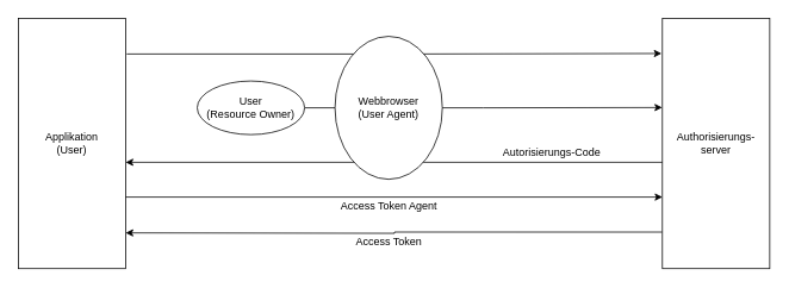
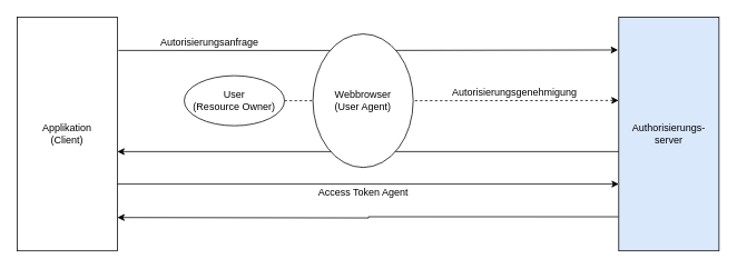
  <mxCell id="0" />
  <mxCell id="1" parent="0" />
- <mxCell id="2" value="Applikation&lt;br&gt;(User)" style="rounded=0;whiteSpace=wrap;html=1;" parent="1" vertex="1"><mxGeometry x="20" y="20" width="120" height="280" as="geometry" /></mxCell>
- <mxCell id="3" value="" style="edgeStyle=orthogonalEdgeStyle;rounded=0;orthogonalLoop=1;jettySize=auto;html=1;entryX=-0.002;entryY=0.356;entryDx=0;entryDy=0;entryPerimeter=0;" parent="1" source="4" target="6" edge="1"><mxGeometry relative="1" as="geometry"><mxPoint x="730" y="119" as="targetPoint" /></mxGeometry></mxCell>
+ <mxCell id="2" value="Applikation&lt;br&gt;(Client)" style="rounded=0;whiteSpace=wrap;html=1;" parent="1" vertex="1"><mxGeometry x="20" y="20" width="120" height="280" as="geometry" /></mxCell>
+ <mxCell id="3" value="" style="edgeStyle=orthogonalEdgeStyle;rounded=0;orthogonalLoop=1;jettySize=auto;html=1;entryX=-0.002;entryY=0.356;entryDx=0;entryDy=0;entryPerimeter=0;dashed=1;" parent="1" source="4" target="6" edge="1"><mxGeometry relative="1" as="geometry"><mxPoint x="730" y="119" as="targetPoint" /></mxGeometry></mxCell>
  <mxCell id="4" value="User&lt;br&gt;(Resource Owner)" style="ellipse;whiteSpace=wrap;html=1;" parent="1" vertex="1"><mxGeometry x="220" y="90" width="120" height="60" as="geometry" /></mxCell>
  <mxCell id="5" style="edgeStyle=orthogonalEdgeStyle;rounded=0;orthogonalLoop=1;jettySize=auto;html=1;entryX=0;entryY=0.714;entryDx=0;entryDy=0;entryPerimeter=0;exitX=1;exitY=0.714;exitDx=0;exitDy=0;exitPerimeter=0;" parent="1" source="2" target="6" edge="1"><mxGeometry relative="1" as="geometry"><mxPoint x="150" y="220" as="sourcePoint" /><mxPoint x="720" y="220" as="targetPoint" /></mxGeometry></mxCell>
- <mxCell id="6" value="Authorisierungs-server" style="rounded=0;whiteSpace=wrap;html=1;" parent="1" vertex="1"><mxGeometry x="740" y="20" width="120" height="280" as="geometry" /></mxCell>
+ <mxCell id="6" value="Authorisierungs-server" style="rounded=0;whiteSpace=wrap;html=1;fillColor=#dae8fc;" parent="1" vertex="1"><mxGeometry x="740" y="20" width="120" height="280" as="geometry" /></mxCell>
  <mxCell id="7" value="" style="endArrow=classic;html=1;rounded=0;edgeStyle=orthogonalEdgeStyle;exitX=1.01;exitY=0.142;exitDx=0;exitDy=0;exitPerimeter=0;entryX=-0.008;entryY=0.14;entryDx=0;entryDy=0;entryPerimeter=0;" parent="1" source="2" target="6" edge="1"><mxGeometry width="50" height="50" relative="1" as="geometry"><mxPoint x="220" y="-20" as="sourcePoint" /><mxPoint x="270" y="-70" as="targetPoint" /></mxGeometry></mxCell>
  <mxCell id="8" value="" style="endArrow=classic;html=1;rounded=0;edgeStyle=orthogonalEdgeStyle;entryX=-0.003;entryY=0.854;entryDx=0;entryDy=0;entryPerimeter=0;exitX=-0.003;exitY=0.854;exitDx=0;exitDy=0;exitPerimeter=0;" parent="1" source="6" edge="1"><mxGeometry width="50" height="50" relative="1" as="geometry"><mxPoint x="190" y="210" as="sourcePoint" /><mxPoint x="140" y="260" as="targetPoint" /></mxGeometry></mxCell>
  <mxCell id="9" value="" style="endArrow=classic;html=1;rounded=0;edgeStyle=orthogonalEdgeStyle;" parent="1" edge="1"><mxGeometry width="50" height="50" relative="1" as="geometry"><mxPoint x="740" y="181" as="sourcePoint" /><mxPoint x="140" y="181" as="targetPoint" /></mxGeometry></mxCell>
  <mxCell id="10" value="Webbrowser&lt;br&gt;(User Agent)" style="ellipse;whiteSpace=wrap;html=1;" parent="1" vertex="1"><mxGeometry x="374" y="40" width="120" height="160" as="geometry" /></mxCell>
- <mxCell id="13" value="Autorisierungs-Code" style="text;html=1;align=center;verticalAlign=middle;resizable=0;points=[];autosize=1;strokeColor=none;fillColor=none;" parent="1" vertex="1"><mxGeometry x="551" y="160" width="130" height="20" as="geometry" /></mxCell>
+ <mxCell id="11" value="Autorisierungsanfrage" style="text;html=1;align=center;verticalAlign=middle;resizable=0;points=[];autosize=1;strokeColor=none;fillColor=none;" parent="1" vertex="1"><mxGeometry x="185" y="40" width="130" height="20" as="geometry" /></mxCell>
+ <mxCell id="12" value="Autorisierungsgenehmigung" style="text;html=1;align=center;verticalAlign=middle;resizable=0;points=[];autosize=1;strokeColor=none;fillColor=none;" parent="1" vertex="1"><mxGeometry x="530" y="100" width="170" height="20" as="geometry" /></mxCell>
  <mxCell id="14" value="Access Token Agent" style="text;html=1;align=center;verticalAlign=middle;resizable=0;points=[];autosize=1;strokeColor=none;fillColor=none;" parent="1" vertex="1"><mxGeometry x="369" y="220" width="130" height="20" as="geometry" /></mxCell>
- <mxCell id="15" value="Access Token" style="text;html=1;align=center;verticalAlign=middle;resizable=0;points=[];autosize=1;strokeColor=none;fillColor=none;" parent="1" vertex="1"><mxGeometry x="389" y="260" width="90" height="20" as="geometry" /></mxCell>
